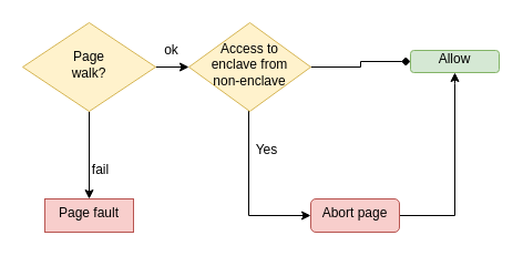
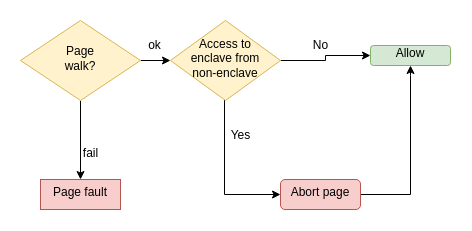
  <mxCell id="0" />
  <mxCell id="1" parent="0" />
  <mxCell id="2" value="" style="edgeStyle=orthogonalEdgeStyle;rounded=0;orthogonalLoop=1;jettySize=auto;html=1;" edge="1" parent="1" source="4" target="7"><mxGeometry relative="1" as="geometry" /></mxCell>
  <mxCell id="3" value="" style="edgeStyle=orthogonalEdgeStyle;rounded=0;orthogonalLoop=1;jettySize=auto;html=1;" edge="1" parent="1" source="4" target="8"><mxGeometry relative="1" as="geometry" /></mxCell>
  <mxCell id="4" value="Page&lt;br&gt;walk?" style="rhombus;whiteSpace=wrap;html=1;shadow=0;fontFamily=Helvetica;fontSize=12;align=center;strokeWidth=1;spacing=6;spacingTop=-4;fillColor=#fff2cc;strokeColor=#d6b656;" parent="1" vertex="1"><mxGeometry x="20" y="20" width="120" height="80" as="geometry" /></mxCell>
- <mxCell id="5" value="" style="edgeStyle=orthogonalEdgeStyle;rounded=0;orthogonalLoop=1;jettySize=auto;html=1;entryX=0;entryY=0.5;entryDx=0;entryDy=0;endArrow=diamond;" edge="1" parent="1" source="7" target="11"><mxGeometry relative="1" as="geometry"><mxPoint x="370" y="60" as="targetPoint" /></mxGeometry></mxCell>
+ <mxCell id="5" value="" style="edgeStyle=orthogonalEdgeStyle;rounded=0;orthogonalLoop=1;jettySize=auto;html=1;entryX=0;entryY=0.5;entryDx=0;entryDy=0;" edge="1" parent="1" source="7" target="11"><mxGeometry relative="1" as="geometry"><mxPoint x="370" y="60" as="targetPoint" /></mxGeometry></mxCell>
  <mxCell id="6" value="" style="edgeStyle=orthogonalEdgeStyle;rounded=0;orthogonalLoop=1;jettySize=auto;html=1;entryX=0;entryY=0.5;entryDx=0;entryDy=0;" edge="1" parent="1" source="7" target="10"><mxGeometry relative="1" as="geometry"><mxPoint x="275" y="194" as="targetPoint" /><Array as="points"><mxPoint x="224" y="194" /></Array></mxGeometry></mxCell>
  <mxCell id="7" value="Access to&lt;div&gt;enclave from&lt;/div&gt;&lt;div&gt;non-enclave&lt;/div&gt;" style="rhombus;whiteSpace=wrap;html=1;shadow=0;fontFamily=Helvetica;fontSize=12;align=center;strokeWidth=1;spacing=6;spacingTop=-4;fillColor=#fff2cc;strokeColor=#d6b656;" vertex="1" parent="1"><mxGeometry x="170" y="20" width="110" height="80" as="geometry" /></mxCell>
  <mxCell id="8" value="Page fault" style="whiteSpace=wrap;html=1;shadow=0;strokeWidth=1;spacing=6;spacingTop=-4;fillColor=#f8cecc;strokeColor=#b85450;rounded=0;" vertex="1" parent="1"><mxGeometry x="40" y="179" width="80" height="30" as="geometry" /></mxCell>
  <mxCell id="9" style="edgeStyle=orthogonalEdgeStyle;rounded=0;orthogonalLoop=1;jettySize=auto;html=1;entryX=0.5;entryY=1;entryDx=0;entryDy=0;exitX=1;exitY=0.5;exitDx=0;exitDy=0;" edge="1" parent="1" source="10" target="11"><mxGeometry relative="1" as="geometry"><mxPoint x="395" y="194" as="sourcePoint" /><mxPoint x="425" y="90" as="targetPoint" /><Array as="points"><mxPoint x="410" y="194" /><mxPoint x="410" y="75" /></Array></mxGeometry></mxCell>
  <mxCell id="10" value="Abort page" style="rounded=1;whiteSpace=wrap;html=1;shadow=0;strokeWidth=1;spacing=6;spacingTop=-4;fillColor=#f8cecc;strokeColor=#b85450;" vertex="1" parent="1"><mxGeometry x="280" y="179" width="80" height="30" as="geometry" /></mxCell>
  <mxCell id="11" value="Allow" style="rounded=1;whiteSpace=wrap;html=1;shadow=0;strokeWidth=1;spacing=6;spacingTop=-4;fillColor=#d5e8d4;strokeColor=#82b366;" vertex="1" parent="1"><mxGeometry x="370" y="45" width="80" height="20" as="geometry" /></mxCell>
  <mxCell id="12" value="fail" style="text;html=1;align=center;verticalAlign=middle;resizable=0;points=[];autosize=1;strokeColor=none;fillColor=none;" vertex="1" parent="1"><mxGeometry x="70" y="138" width="40" height="30" as="geometry" /></mxCell>
+ <mxCell id="13" value="No" style="text;html=1;align=center;verticalAlign=middle;resizable=0;points=[];autosize=1;strokeColor=none;fillColor=none;" vertex="1" parent="1"><mxGeometry x="300" y="30" width="40" height="30" as="geometry" /></mxCell>
  <mxCell id="14" value="ok" style="text;html=1;align=center;verticalAlign=middle;resizable=0;points=[];autosize=1;strokeColor=none;fillColor=none;" vertex="1" parent="1"><mxGeometry x="134" y="30" width="40" height="30" as="geometry" /></mxCell>
  <mxCell id="15" value="Yes" style="text;html=1;align=center;verticalAlign=middle;resizable=0;points=[];autosize=1;strokeColor=none;fillColor=none;" vertex="1" parent="1"><mxGeometry x="220" y="120" width="40" height="30" as="geometry" /></mxCell>
